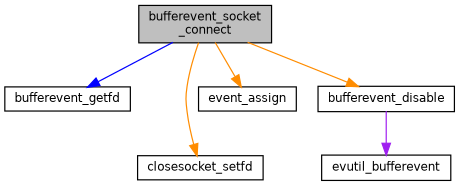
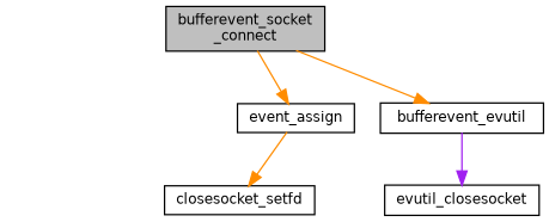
  digraph {
    rankdir=TB
    node [color=black fillcolor=white fontname=Helvetica fontsize=10 shape=record style=filled]
    edge [color=darkorange fontname=Helvetica fontsize=10 labelfontname=Helvetica labelfontsize=10 style=solid]
    n1 [fillcolor=grey75 fontcolor=black height=0.2 label="bufferevent_socket\l_connect" width=0.4]
-   n2 [height=0.2 label=bufferevent_getfd width=0.4]
    n3 [height=0.2 label=closesocket_setfd width=0.4]
    n4 [height=0.2 label=event_assign width=0.4]
-   n5 [height=0.2 label=bufferevent_disable width=0.4]
-   n6 [height=0.2 label=evutil_bufferevent width=0.4]
-   n1 -> n2 [color=blue]
-   n1 -> n3
+   n5 [height=0.2 label=bufferevent_evutil width=0.4]
+   n6 [height=0.2 label=evutil_closesocket width=0.4]
+   n4 -> n3
    n1 -> n4
    n1 -> n5
    n5 -> n6 [color=purple]
  }
